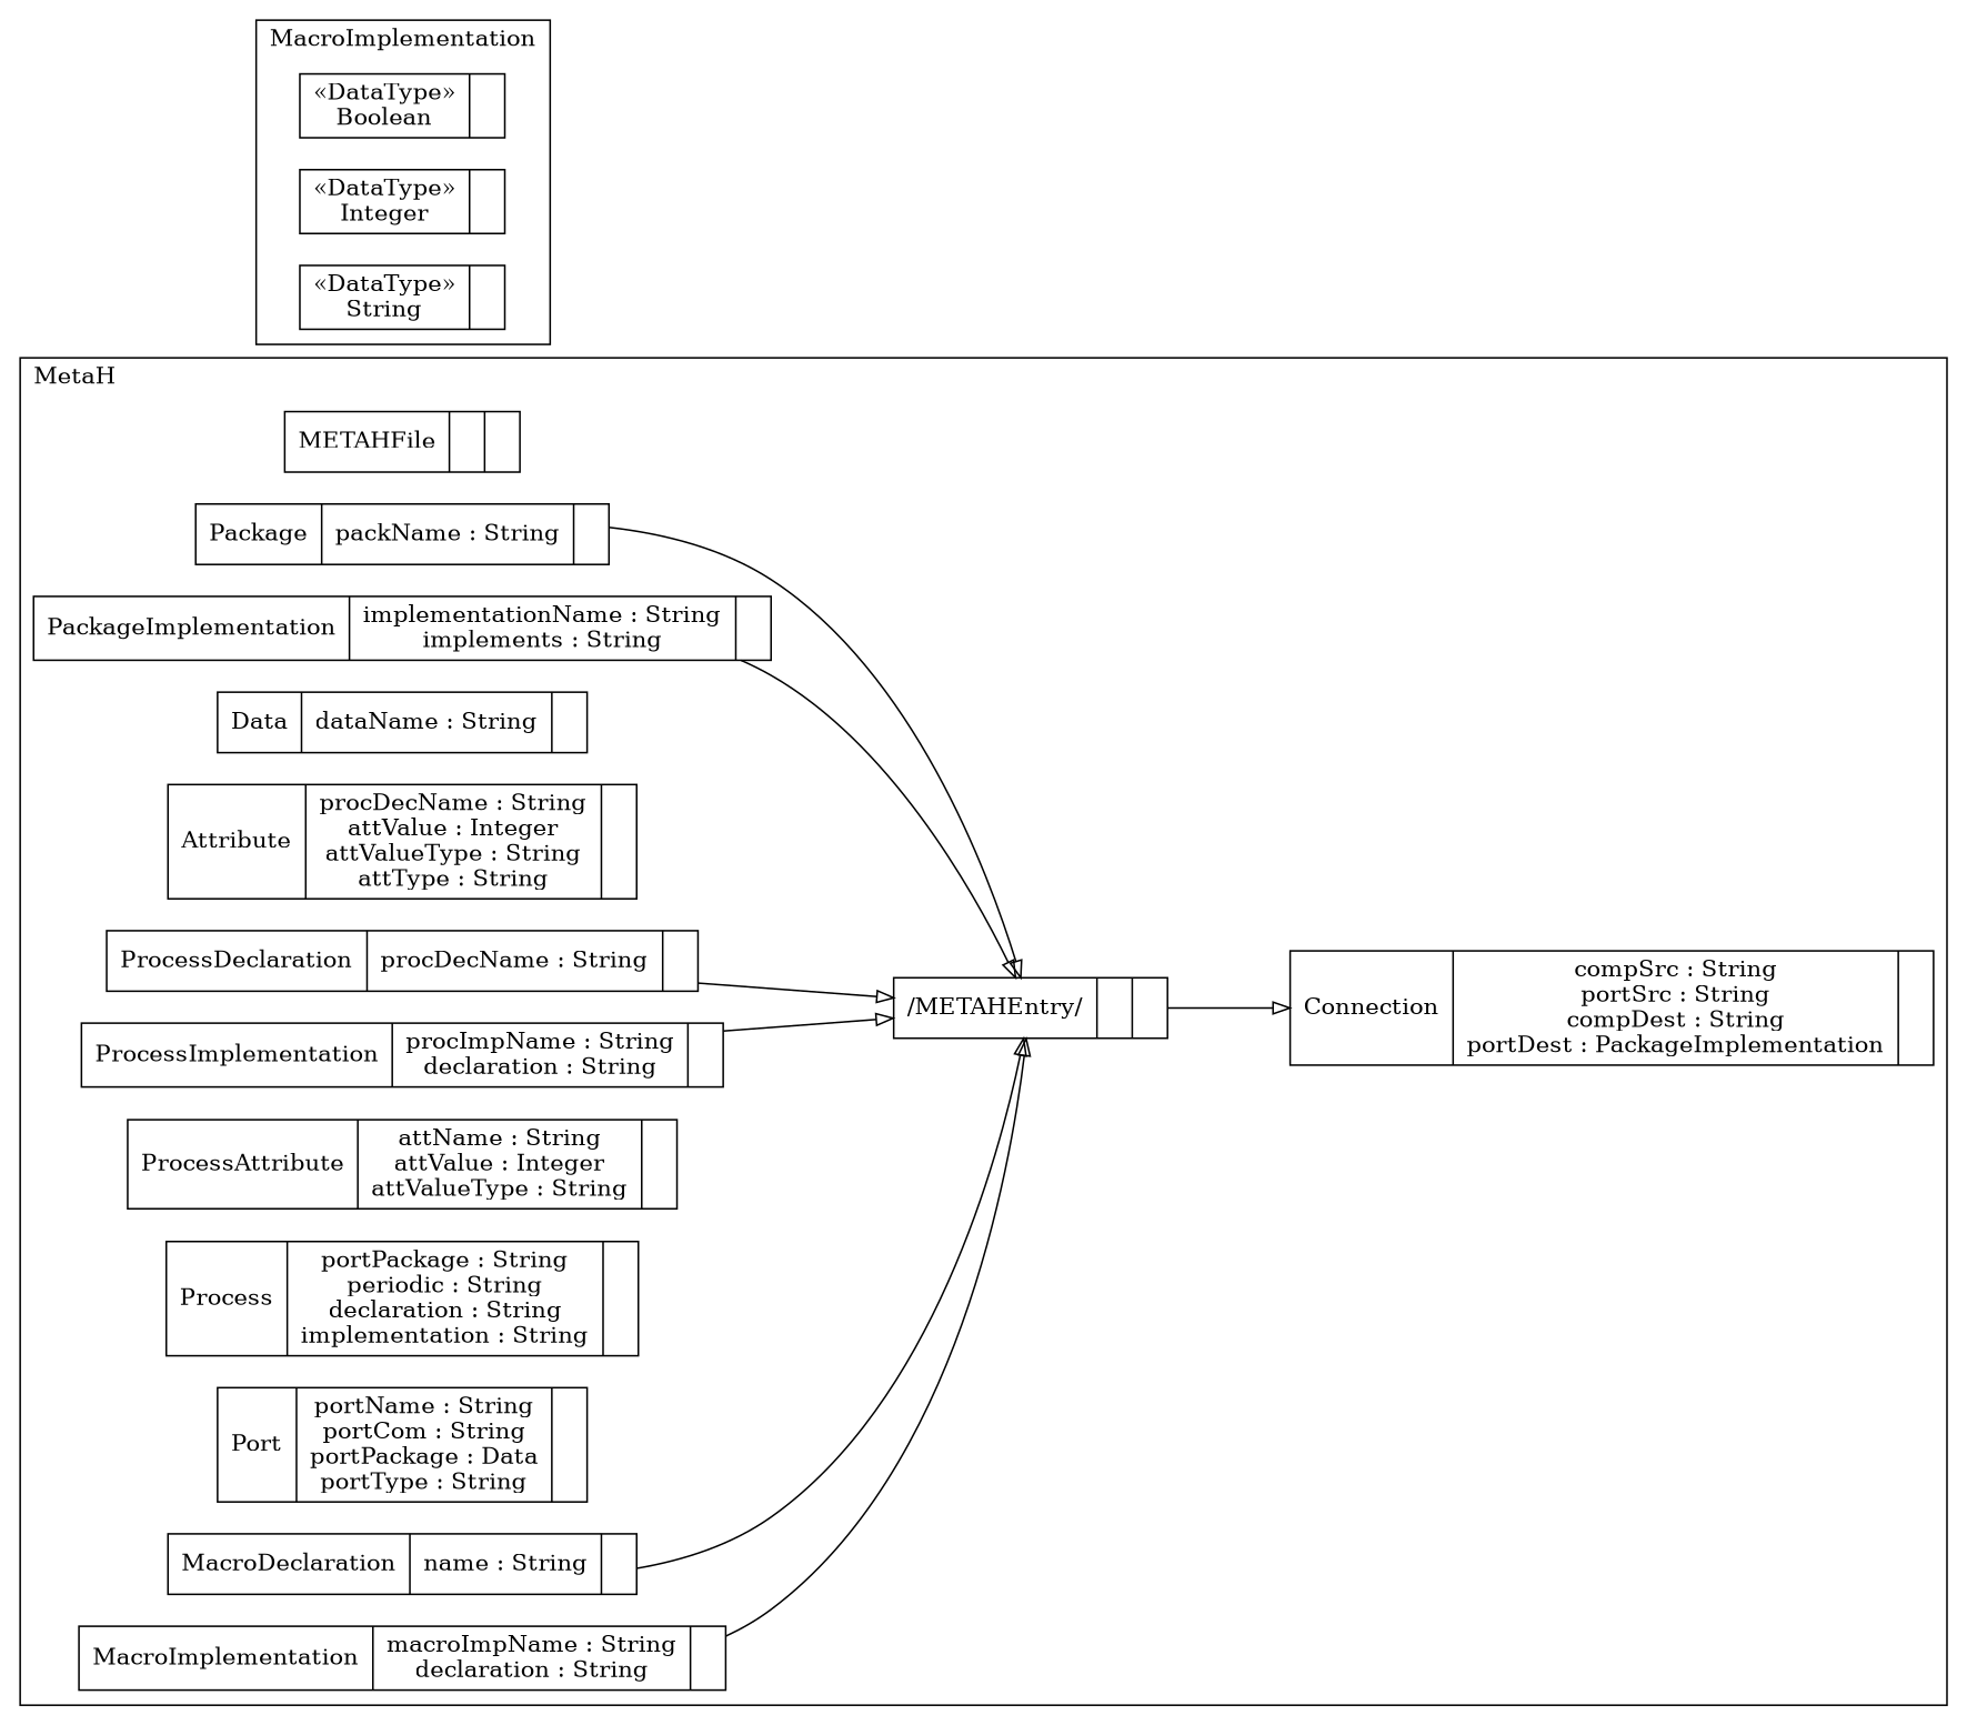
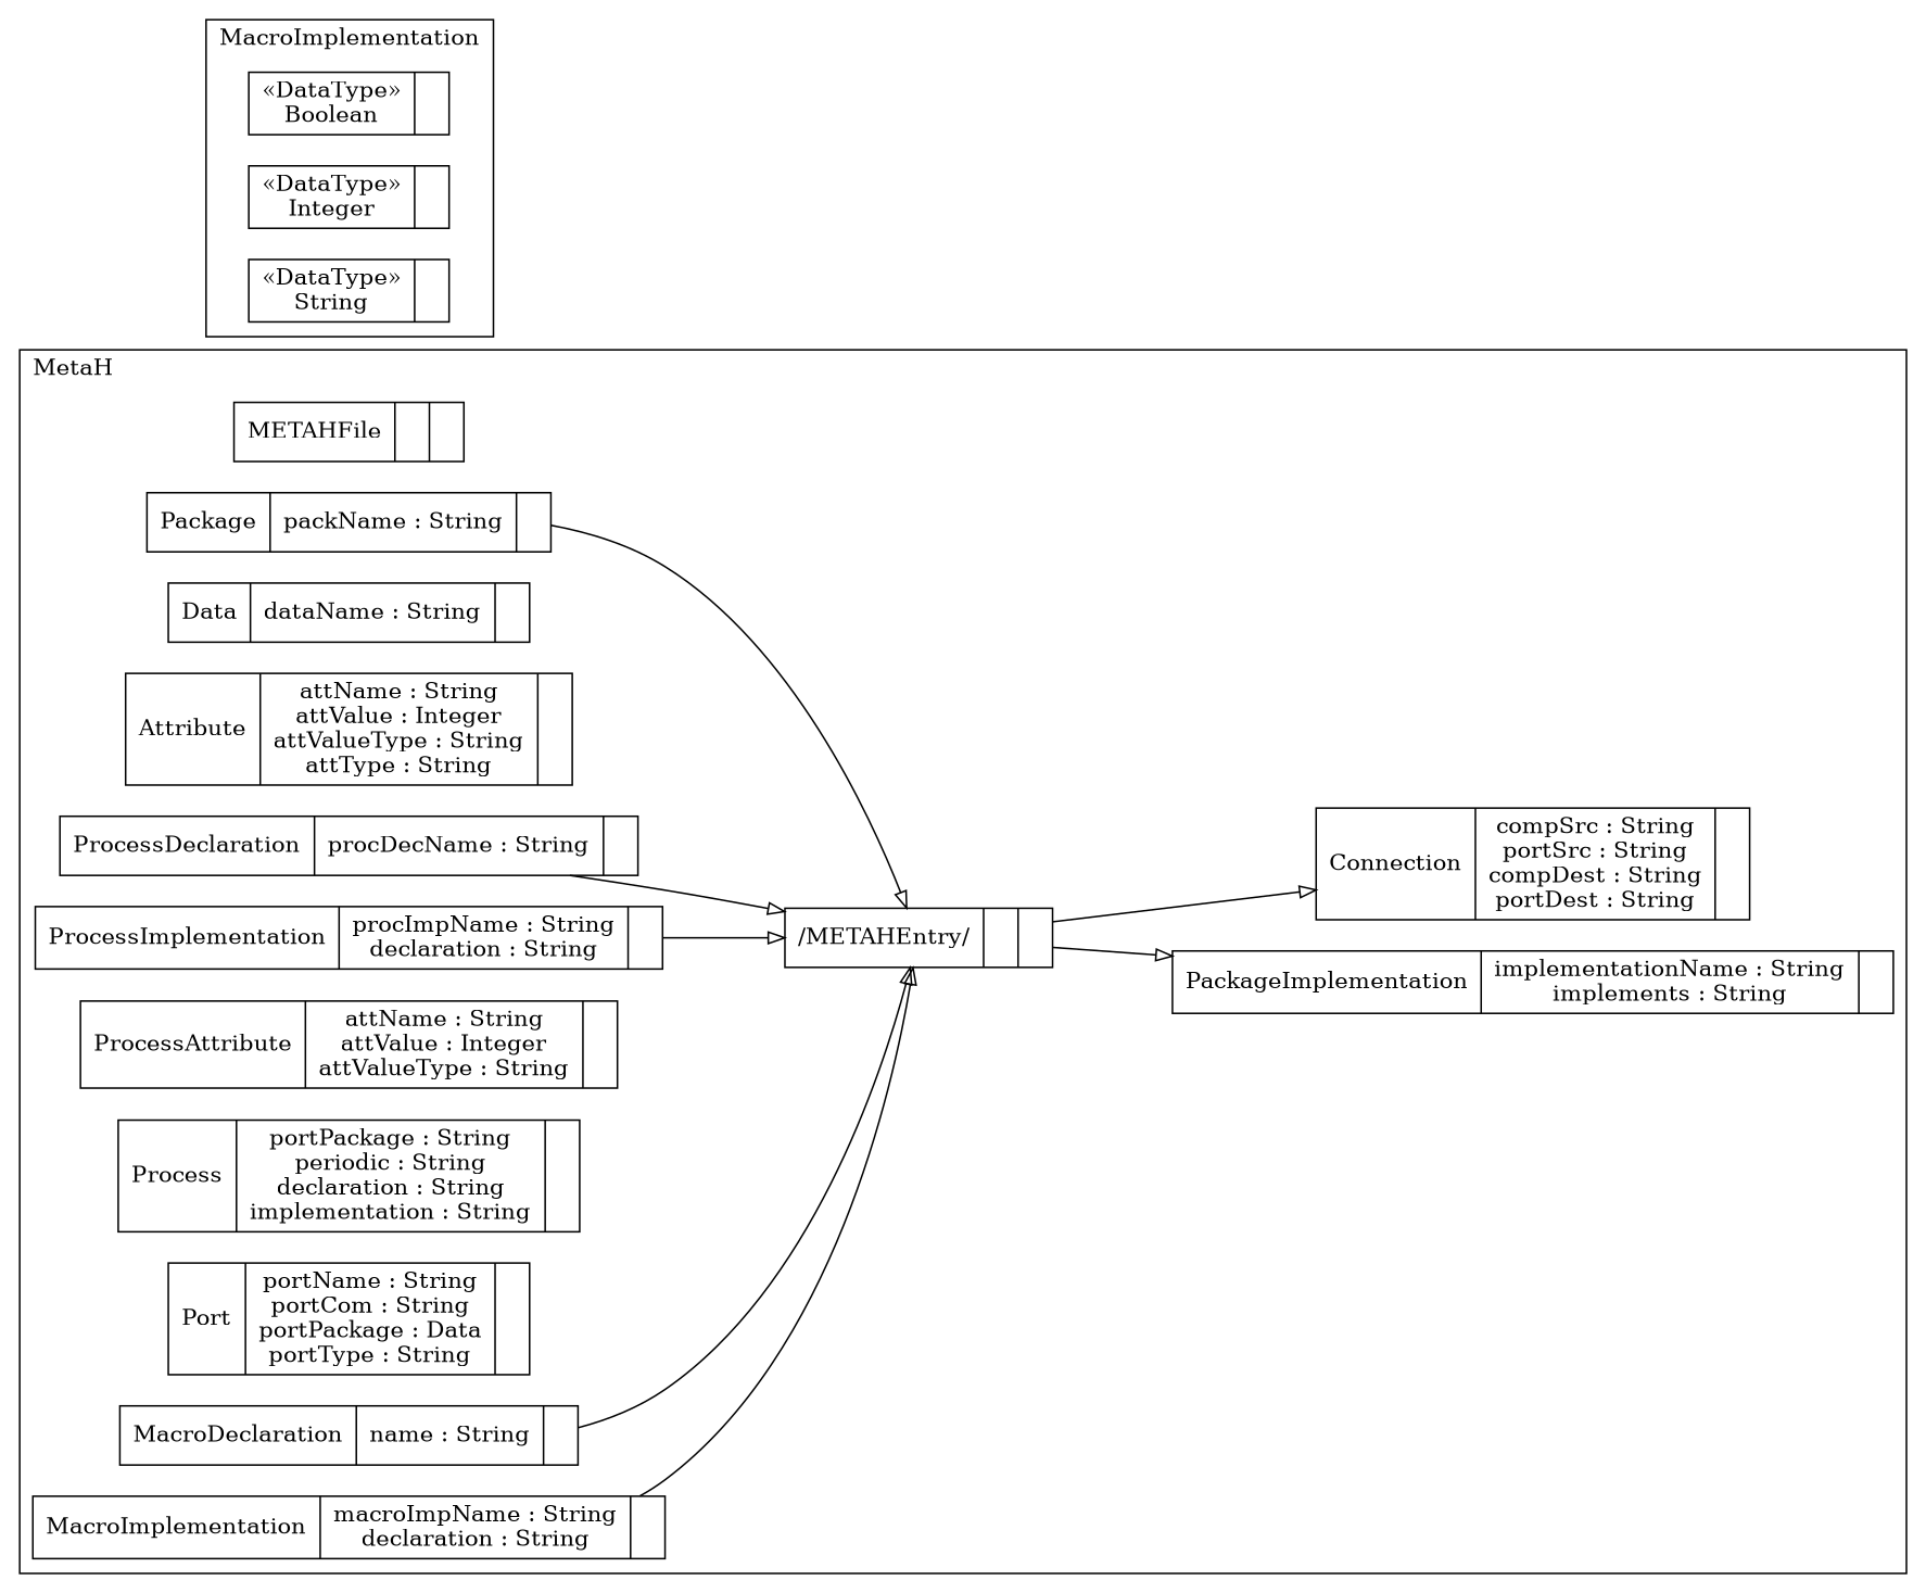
  digraph {
    compound=true
    labeljust=l
    labelloc=t
    nodeSep=0.75
    rankdir=LR
    node [shape=record]
    edge [arrowhead=onormal constraint=true group=METAHEntry minlen=2]
    n1 [label="{METAHFile| | }"]
    n2 [label="{/METAHEntry/| | }"]
    n3 [label="{Package|packName : String| }"]
    n4 [label="{PackageImplementation|implementationName : String\nimplements : String| }"]
    n5 [label="{Data|dataName : String| }"]
-   n6 [label="{Attribute|procDecName : String\nattValue : Integer\nattValueType : String\nattType : String| }"]
+   n6 [label="{Attribute|attName : String\nattValue : Integer\nattValueType : String\nattType : String| }"]
    n7 [label="{ProcessDeclaration|procDecName : String| }"]
    n8 [label="{ProcessImplementation|procImpName : String\ndeclaration : String| }"]
    n9 [label="{ProcessAttribute|attName : String\nattValue : Integer\nattValueType : String| }"]
    n10 [label="{Process|portPackage : String\nperiodic : String\ndeclaration : String\nimplementation : String| }"]
    n11 [label="{Port|portName : String\nportCom : String\nportPackage : Data\nportType : String| }"]
-   n12 [label="{Connection|compSrc : String\nportSrc : String\ncompDest : String\nportDest : PackageImplementation| }"]
+   n12 [label="{Connection|compSrc : String\nportSrc : String\ncompDest : String\nportDest : String| }"]
    n13 [label="{MacroDeclaration|name : String| }"]
    n14 [label="{MacroImplementation|macroImpName : String\ndeclaration : String| }"]
    n15 [label="{&#171;DataType&#187;\nBoolean|}"]
    n16 [label="{&#171;DataType&#187;\nInteger|}"]
    n17 [label="{&#171;DataType&#187;\nString|}"]
    subgraph cluster_1 {
      color=black
      label=MetaH
      n1
      n2
      n3
      n4
      n5
      n6
      n7
      n8
      n9
      n10
      n11
      n12
      n13
      n14
    }
    subgraph cluster_2 {
      color=black
      label=MacroImplementation
      n15
      n16
      n17
    }
    n2 -> n12
    n3 -> n2
-   n4 -> n2
+   n2 -> n4
    n7 -> n2
    n8 -> n2
    n13 -> n2
    n14 -> n2
  }
